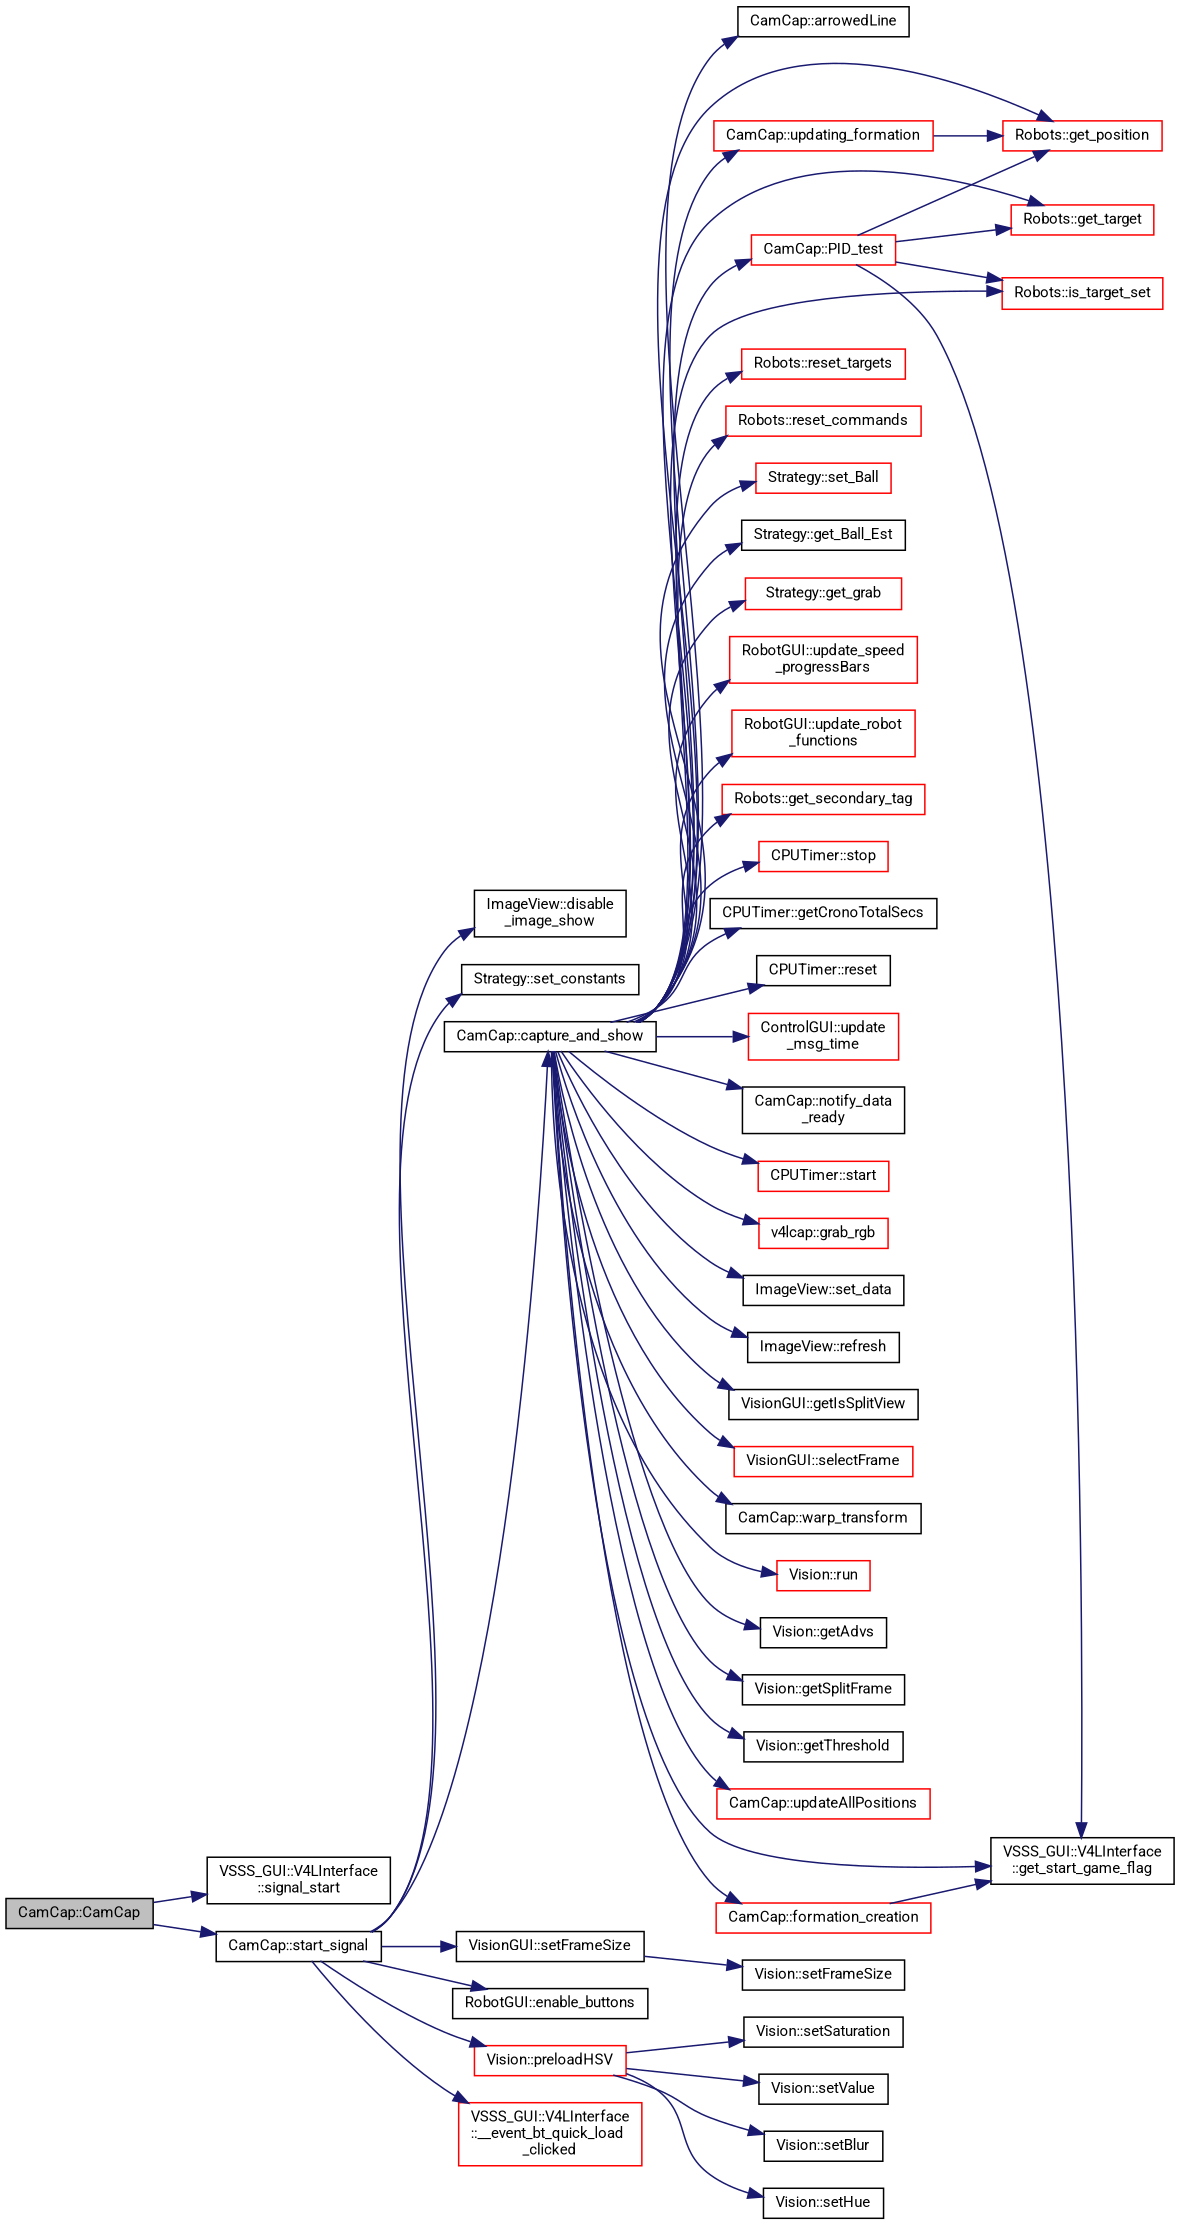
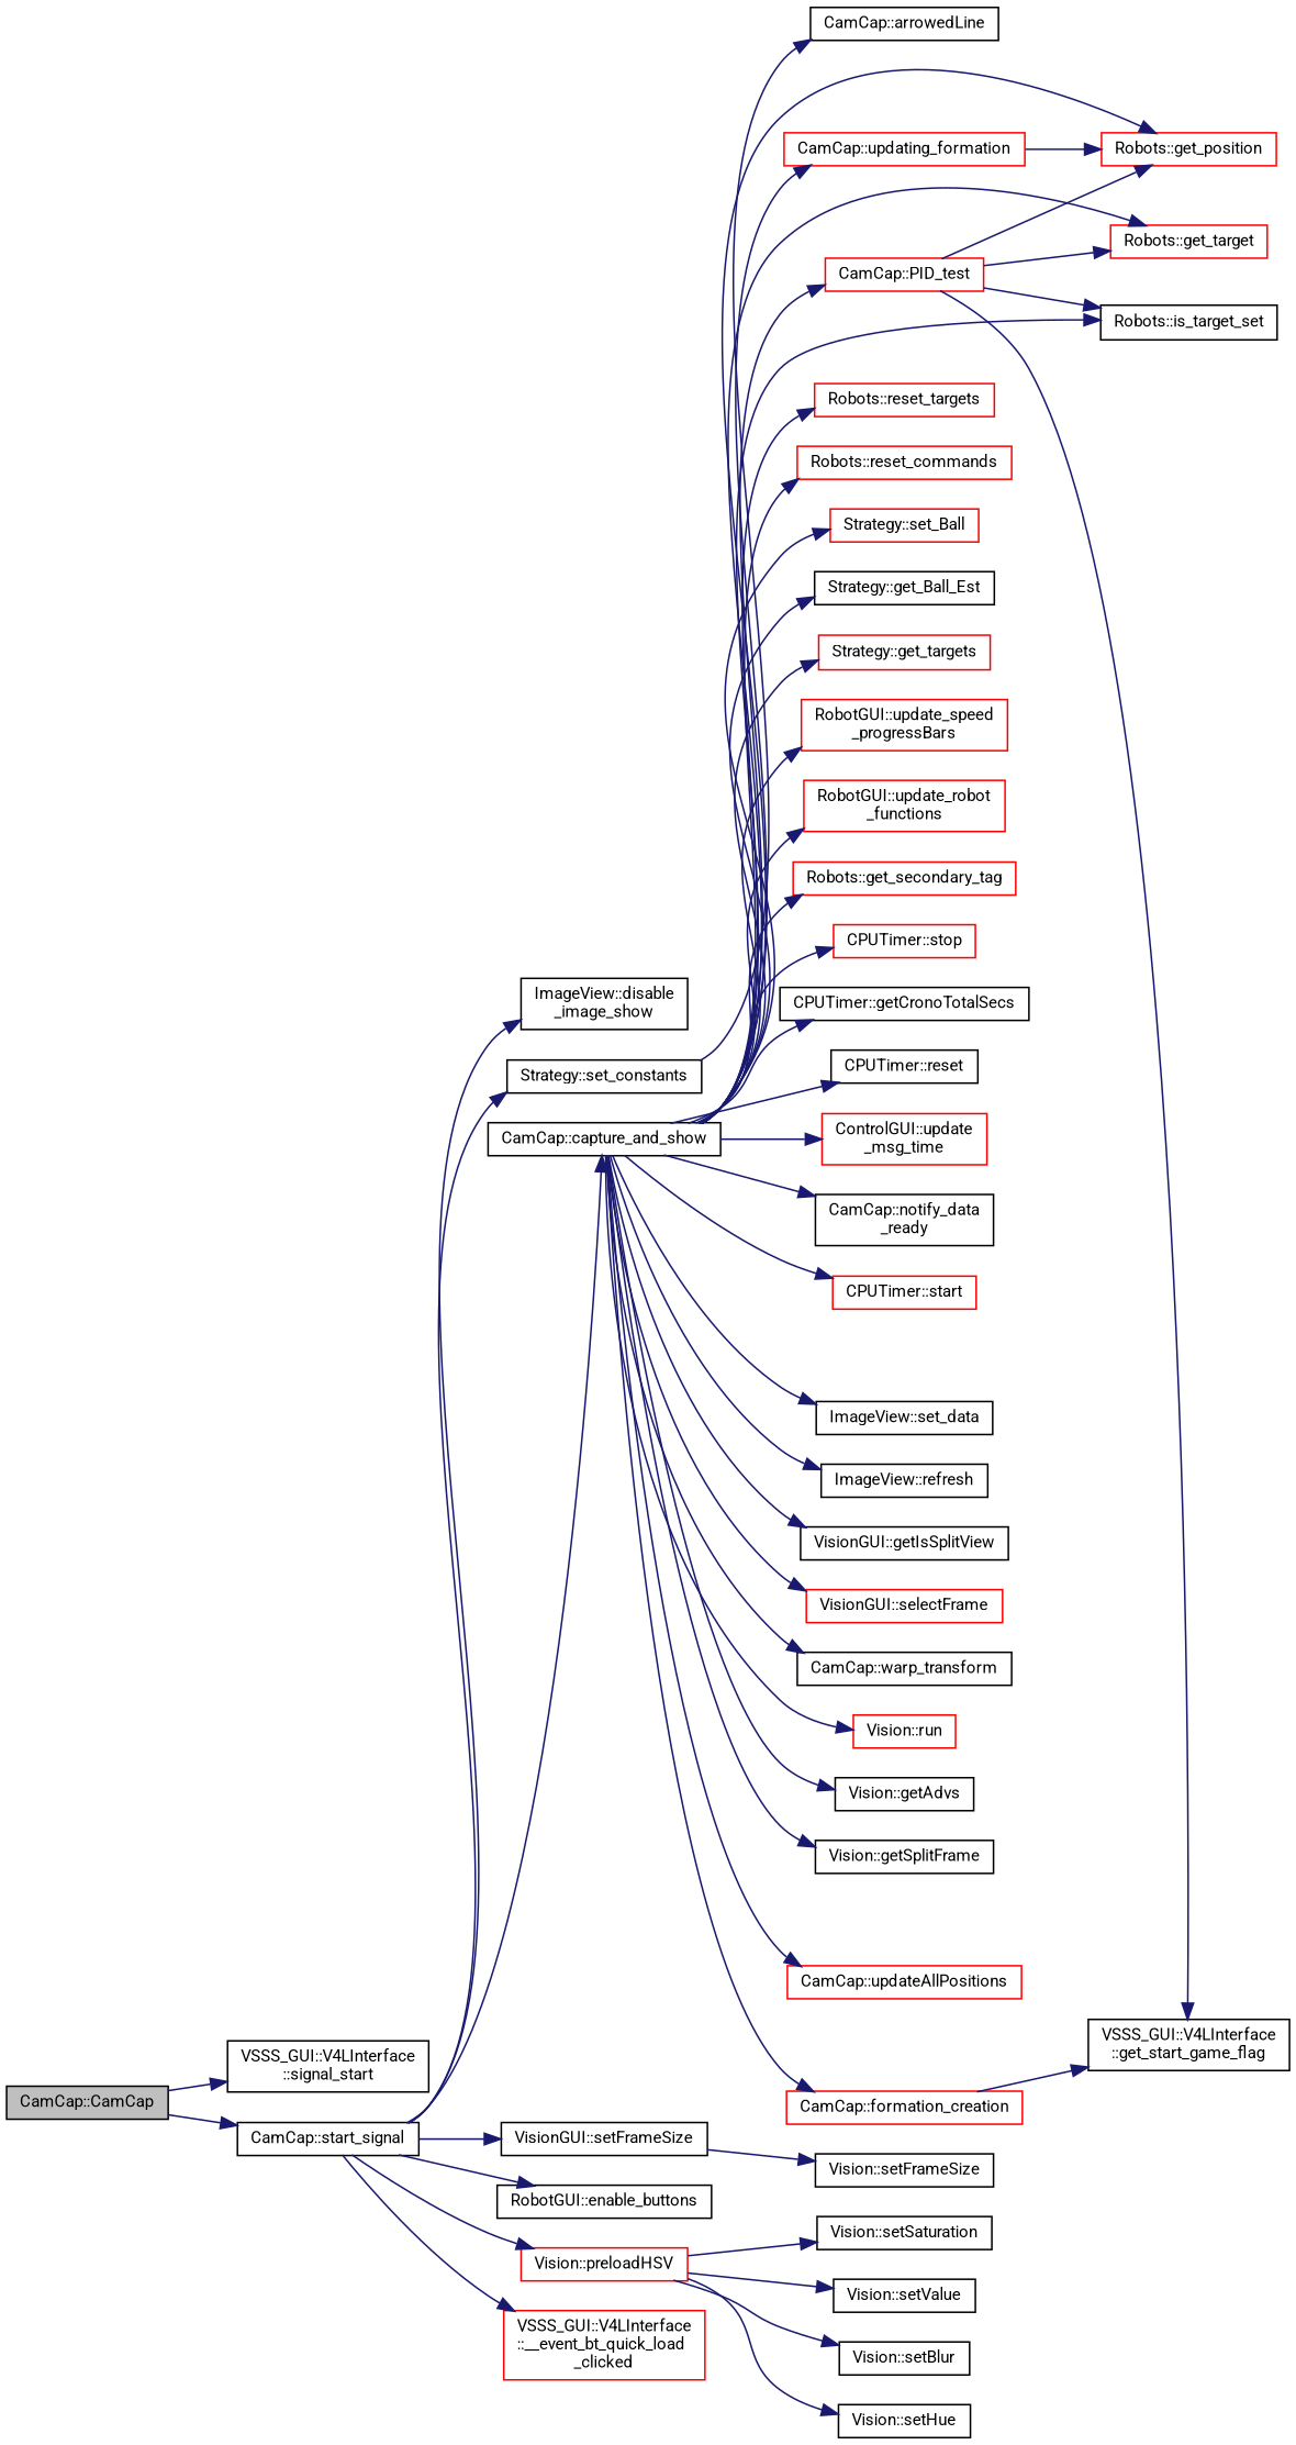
  digraph {
    fontname=Roboto
    rankdir=LR
    node [color=black fillcolor=white fontname=Roboto fontsize=10 shape=record style=filled]
    edge [color=midnightblue fontname=Roboto fontsize=10 labelfontname=Helvetica labelfontsize=10 style=solid]
    n1 [fillcolor=grey75 fontcolor=black height=0.2 label="CamCap::CamCap" width=0.4]
    n2 [height=0.2 label="VSSS_GUI::V4LInterface\l::signal_start" width=0.4]
    n3 [height=0.2 label="CamCap::start_signal" width=0.4]
    n4 [height=0.2 label="ImageView::disable\l_image_show" width=0.4]
    n5 [height=0.2 label="Strategy::set_constants" width=0.4]
    n6 [height=0.2 label="VisionGUI::setFrameSize" width=0.4]
    n7 [height=0.2 label="RobotGUI::enable_buttons" width=0.4]
    n8 [height=0.2 label="CamCap::capture_and_show" width=0.4]
    n9 [color=red height=0.2 label="Vision::preloadHSV" width=0.4]
    n10 [color=red height=0.2 label="VSSS_GUI::V4LInterface\l::__event_bt_quick_load\l_clicked" width=0.4]
    n11 [height=0.2 label="Vision::setFrameSize" width=0.4]
    n12 [color=red height=0.2 label="CPUTimer::start" width=0.4]
-   n13 [color=red height=0.2 label="v4lcap::grab_rgb" width=0.4]
    n14 [height=0.2 label="ImageView::set_data" width=0.4]
    n15 [height=0.2 label="ImageView::refresh" width=0.4]
    n16 [height=0.2 label="VisionGUI::getIsSplitView" width=0.4]
    n17 [color=red height=0.2 label="VisionGUI::selectFrame" width=0.4]
    n18 [height=0.2 label="CamCap::warp_transform" width=0.4]
    n19 [color=red height=0.2 label="Vision::run" width=0.4]
    n20 [height=0.2 label="Vision::getAdvs" width=0.4]
    n21 [height=0.2 label="Vision::getSplitFrame" width=0.4]
-   n22 [height=0.2 label="Vision::getThreshold" width=0.4]
    n23 [color=red height=0.2 label="CamCap::updateAllPositions" width=0.4]
    n24 [height=0.2 label="VSSS_GUI::V4LInterface\l::get_start_game_flag" width=0.4]
    n25 [color=red height=0.2 label="CamCap::PID_test" width=0.4]
    n26 [color=red height=0.2 label="Robots::get_position" width=0.4]
    n27 [color=red height=0.2 label="Robots::get_target" width=0.4]
-   n28 [color=red height=0.2 label="Robots::is_target_set" width=0.4]
+   n28 [height=0.2 label="Robots::is_target_set" width=0.4]
    n29 [color=red height=0.2 label="Robots::reset_targets" width=0.4]
    n30 [color=red height=0.2 label="CamCap::updating_formation" width=0.4]
    n31 [color=red height=0.2 label="CamCap::formation_creation" width=0.4]
    n32 [color=red height=0.2 label="Robots::reset_commands" width=0.4]
    n33 [color=red height=0.2 label="Strategy::set_Ball" width=0.4]
    n34 [height=0.2 label="Strategy::get_Ball_Est" width=0.4]
-   n35 [color=red height=0.2 label="Strategy::get_grab" width=0.4]
+   n35 [color=red height=0.2 label="Strategy::get_targets" width=0.4]
    n36 [color=red height=0.2 label="RobotGUI::update_speed\l_progressBars" width=0.4]
    n37 [color=red height=0.2 label="RobotGUI::update_robot\l_functions" width=0.4]
    n38 [color=red height=0.2 label="Robots::get_secondary_tag" width=0.4]
    n39 [height=0.2 label="CamCap::arrowedLine" width=0.4]
    n40 [color=red height=0.2 label="CPUTimer::stop" width=0.4]
    n41 [height=0.2 label="CPUTimer::getCronoTotalSecs" width=0.4]
    n42 [height=0.2 label="CPUTimer::reset" width=0.4]
    n43 [color=red height=0.2 label="ControlGUI::update\l_msg_time" width=0.4]
    n44 [height=0.2 label="CamCap::notify_data\l_ready" width=0.4]
    n45 [height=0.2 label="Vision::setBlur" width=0.4]
    n46 [height=0.2 label="Vision::setHue" width=0.4]
    n47 [height=0.2 label="Vision::setSaturation" width=0.4]
    n48 [height=0.2 label="Vision::setValue" width=0.4]
    n1 -> n2
    n1 -> n3
    n3 -> n4
    n3 -> n5
    n3 -> n6
    n3 -> n7
    n3 -> n8
    n3 -> n9
    n3 -> n10
    n6 -> n11
    n8 -> n12
-   n8 -> n13
    n8 -> n14
    n8 -> n15
    n8 -> n16
    n8 -> n17
    n8 -> n18
    n8 -> n19
    n8 -> n20
    n8 -> n21
-   n8 -> n22
    n8 -> n23
-   n8 -> n24
    n8 -> n25
    n8 -> n26
    n8 -> n27
    n8 -> n28
    n8 -> n29
    n8 -> n30
    n8 -> n31
    n8 -> n32
    n8 -> n33
    n8 -> n34
    n8 -> n35
    n8 -> n36
    n8 -> n37
    n8 -> n38
-   n8 -> n39
+   n5 -> n39
    n8 -> n40
    n8 -> n41
    n8 -> n42
    n8 -> n43
    n8 -> n44
    n9 -> n45
    n9 -> n46
    n9 -> n47
    n9 -> n48
    n25 -> n24
    n25 -> n26
    n25 -> n27
    n25 -> n28
    n30 -> n26
    n31 -> n24
  }
